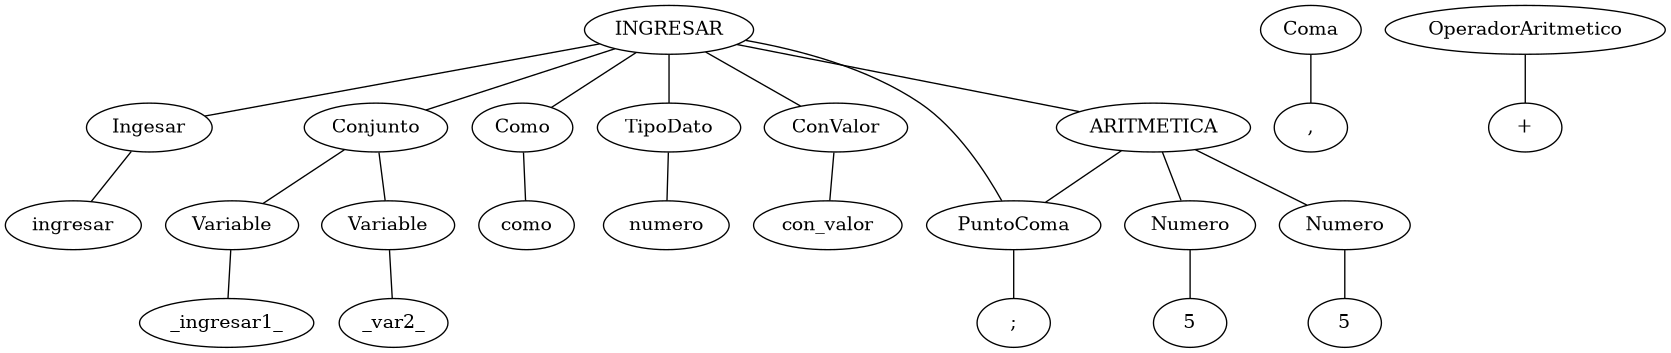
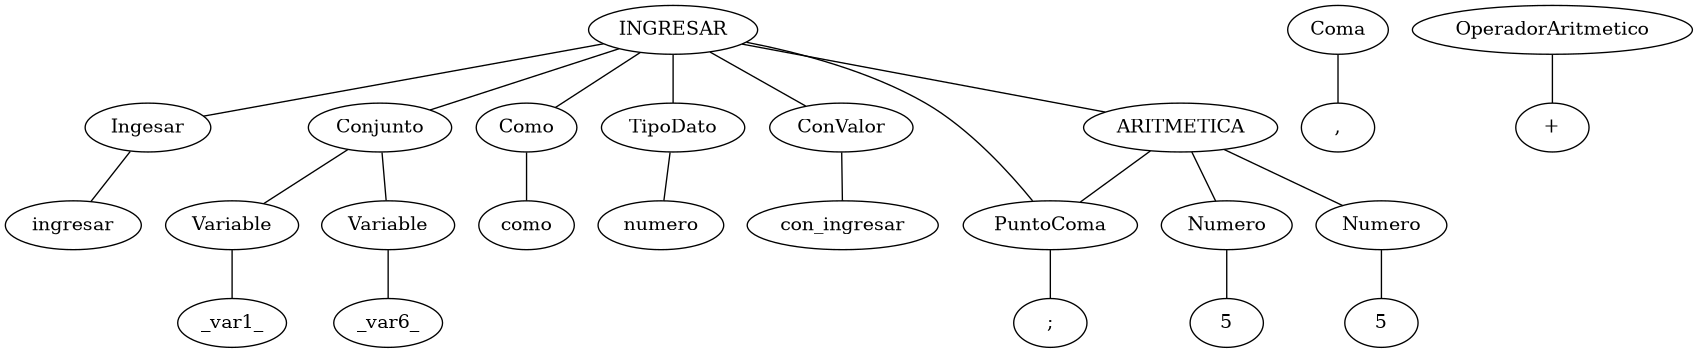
  graph {
    n1 [label=INGRESAR]
    n2 [label=Ingesar]
    n3 [label=Conjunto]
    n4 [label=Como]
    n5 [label=TipoDato]
    n6 [label=ConValor]
    n7 [label=ARITMETICA]
    n8 [label=PuntoComa]
    n9 [label=ingresar]
    n10 [label=Variable]
    n11 [label=Variable]
    n12 [label=como]
    n13 [label=numero]
-   n14 [label=con_valor]
+   n14 [label=con_ingresar]
    n15 [label=Numero]
    n16 [label=Numero]
    n17 [label=";"]
-   n18 [label=_ingresar1_]
+   n18 [label=_var1_]
    n19 [label=Coma]
    n20 [label=","]
-   n21 [label=_var2_]
+   n21 [label=_var6_]
    n22 [label=5]
    n23 [label=OperadorAritmetico]
    n24 [label="+"]
    n25 [label=5]
    n1 -- n2
    n1 -- n3
    n1 -- n4
    n1 -- n5
    n1 -- n6
    n1 -- n7
    n1 -- n8
    n2 -- n9
    n3 -- n10
    n3 -- n11
    n4 -- n12
    n5 -- n13
    n6 -- n14
    n7 -- n8
    n7 -- n15
    n7 -- n16
    n8 -- n17
    n10 -- n18
    n11 -- n21
    n15 -- n22
    n16 -- n25
    n19 -- n20
    n23 -- n24
  }
